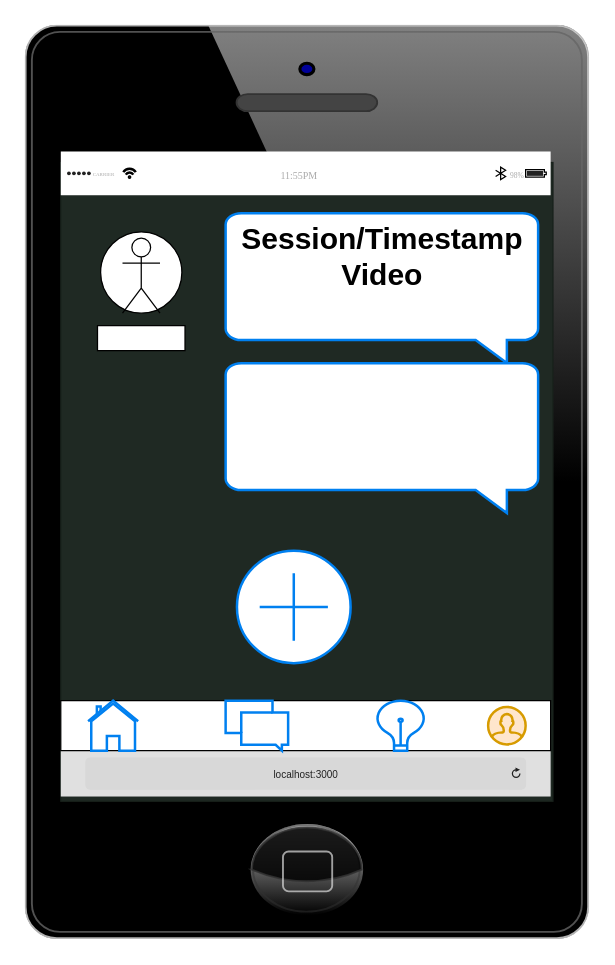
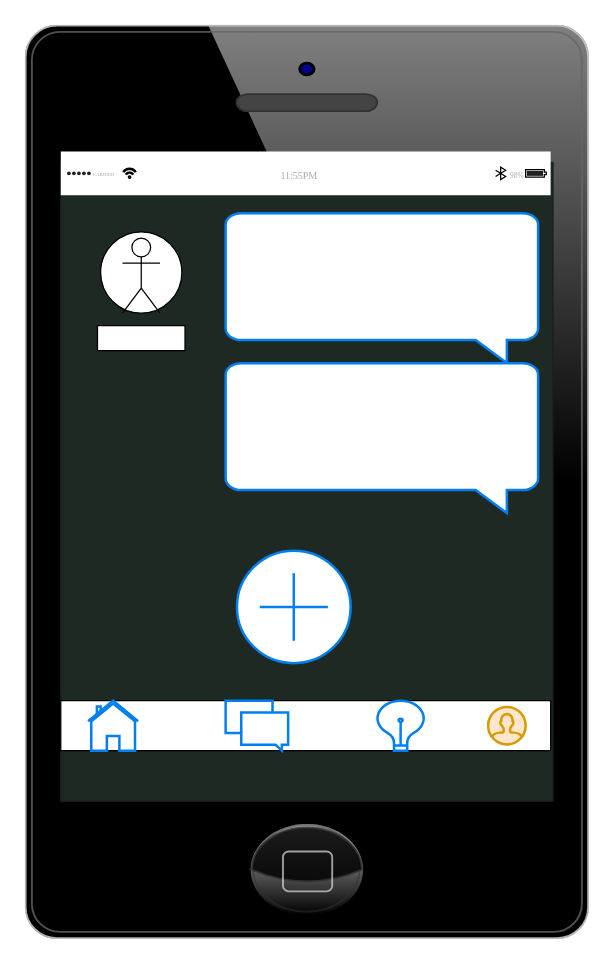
  <mxCell id="0" />
  <mxCell id="1" parent="0" />
  <mxCell id="2" value="" style="group" parent="1" vertex="1" connectable="0"><mxGeometry x="20" y="20" width="450.0" height="730.0" as="geometry" /></mxCell>
  <mxCell id="3" value="" style="verticalLabelPosition=bottom;verticalAlign=top;html=1;shadow=0;dashed=0;strokeWidth=1;shape=mxgraph.ios.iPhone;bgStyle=bgGreen;fillColor=#aaaaaa;sketch=0;" parent="2" vertex="1"><mxGeometry width="450.0" height="730.0" as="geometry" /></mxCell>
  <mxCell id="4" value="" style="html=1;strokeWidth=1;shadow=0;dashed=0;shape=mxgraph.ios7ui.appBar;fillColor=#ffffff;gradientColor=none;sketch=0;hachureGap=4;pointerEvents=0;fontFamily=Architects Daughter;fontSource=https%3A%2F%2Ffonts.googleapis.com%2Fcss%3Ffamily%3DArchitects%2BDaughter;fontSize=20;" parent="2" vertex="1"><mxGeometry x="28.13" y="100.69" width="391.87" height="35" as="geometry" /></mxCell>
  <mxCell id="5" value="CARRIER" style="shape=rect;align=left;fontSize=8;spacingLeft=24;fontSize=4;fontColor=#aaaaaa;strokeColor=none;fillColor=none;spacingTop=4;sketch=0;hachureGap=4;pointerEvents=0;fontFamily=Architects Daughter;fontSource=https%3A%2F%2Ffonts.googleapis.com%2Fcss%3Ffamily%3DArchitects%2BDaughter;" parent="4" vertex="1"><mxGeometry y="0.5" width="50" height="13" relative="1" as="geometry"><mxPoint y="-6.5" as="offset" /></mxGeometry></mxCell>
  <mxCell id="6" value="11:55PM" style="shape=rect;fontSize=8;fontColor=#aaaaaa;strokeColor=none;fillColor=none;spacingTop=4;sketch=0;hachureGap=4;pointerEvents=0;fontFamily=Architects Daughter;fontSource=https%3A%2F%2Ffonts.googleapis.com%2Fcss%3Ffamily%3DArchitects%2BDaughter;" parent="4" vertex="1"><mxGeometry x="0.5" y="0.5" width="50" height="13" relative="1" as="geometry"><mxPoint x="-30" y="-6.5" as="offset" /></mxGeometry></mxCell>
  <mxCell id="7" value="98%" style="shape=rect;align=right;fontSize=8;spacingRight=19;fontSize=6;fontColor=#aaaaaa;strokeColor=none;fillColor=none;spacingTop=4;sketch=0;hachureGap=4;pointerEvents=0;fontFamily=Architects Daughter;fontSource=https%3A%2F%2Ffonts.googleapis.com%2Fcss%3Ffamily%3DArchitects%2BDaughter;" parent="4" vertex="1"><mxGeometry x="1" y="0.5" width="45" height="13" relative="1" as="geometry"><mxPoint x="-45" y="-6.5" as="offset" /></mxGeometry></mxCell>
- <mxCell id="8" value="localhost:3000" style="html=1;strokeWidth=1;shadow=0;dashed=0;shape=mxgraph.ios7ui.url;fillColor=#e0e0e0;strokeColor=#c0c0c0;buttonText=;strokeColor2=#222222;fontColor=#222222;fontSize=8;spacingTop=2;align=center;" parent="2" vertex="1"><mxGeometry x="28.13" y="580" width="391.87" height="36.72" as="geometry" /></mxCell>
  <mxCell id="9" value="" style="rounded=0;whiteSpace=wrap;html=1;" parent="2" vertex="1"><mxGeometry x="28.13" y="540" width="391.87" height="40" as="geometry" /></mxCell>
  <mxCell id="10" value="" style="html=1;verticalLabelPosition=bottom;align=center;labelBackgroundColor=#ffffff;verticalAlign=top;strokeWidth=2;strokeColor=#d79b00;shadow=0;dashed=0;shape=mxgraph.ios7.icons.user;fillColor=#ffe6cc;" parent="2" vertex="1"><mxGeometry x="370" y="545" width="30" height="30" as="geometry" /></mxCell>
  <mxCell id="11" value="" style="html=1;verticalLabelPosition=bottom;align=center;labelBackgroundColor=#ffffff;verticalAlign=top;strokeWidth=2;strokeColor=#0080F0;shadow=0;dashed=0;shape=mxgraph.ios7.icons.home;" parent="2" vertex="1"><mxGeometry x="50.0" y="540" width="40" height="40" as="geometry" /></mxCell>
  <mxCell id="12" value="" style="html=1;verticalLabelPosition=bottom;align=center;labelBackgroundColor=#ffffff;verticalAlign=top;strokeWidth=2;strokeColor=#0080F0;shadow=0;dashed=0;shape=mxgraph.ios7.icons.messages;" parent="2" vertex="1"><mxGeometry x="160" y="540" width="50" height="40" as="geometry" /></mxCell>
  <mxCell id="13" value="" style="html=1;verticalLabelPosition=bottom;align=center;labelBackgroundColor=#ffffff;verticalAlign=top;strokeWidth=2;strokeColor=#0080F0;shadow=0;dashed=0;shape=mxgraph.ios7.icons.lightbulb;" parent="2" vertex="1"><mxGeometry x="280" y="540" width="40" height="40" as="geometry" /></mxCell>
  <mxCell id="14" value="" style="ellipse;whiteSpace=wrap;html=1;aspect=fixed;" parent="2" vertex="1"><mxGeometry x="60" y="165" width="65" height="65" as="geometry" /></mxCell>
  <mxCell id="15" value="" style="shape=umlActor;verticalLabelPosition=bottom;verticalAlign=top;html=1;outlineConnect=0;" parent="2" vertex="1"><mxGeometry x="77.5" y="170" width="30" height="60" as="geometry" /></mxCell>
  <mxCell id="16" value="" style="html=1;verticalLabelPosition=bottom;align=center;labelBackgroundColor=#ffffff;verticalAlign=top;strokeWidth=2;strokeColor=#0080F0;shadow=0;dashed=0;shape=mxgraph.ios7.icons.add;" parent="2" vertex="1"><mxGeometry x="169.07" y="420" width="90.93" height="90" as="geometry" /></mxCell>
  <mxCell id="17" value="" style="html=1;verticalLabelPosition=bottom;align=center;labelBackgroundColor=#ffffff;verticalAlign=top;strokeWidth=2;strokeColor=#0080F0;shadow=0;dashed=0;shape=mxgraph.ios7.icons.message;" vertex="1" parent="2"><mxGeometry x="160" y="150" width="250" height="120" as="geometry" /></mxCell>
- <mxCell id="18" value="Session/Timestamp&lt;br&gt;Video" style="text;strokeColor=none;fillColor=none;html=1;fontSize=24;fontStyle=1;verticalAlign=middle;align=center;" vertex="1" parent="2"><mxGeometry x="180" y="165" width="210" height="40" as="geometry" /></mxCell>
  <mxCell id="19" value="" style="verticalLabelPosition=bottom;verticalAlign=top;html=1;shape=mxgraph.basic.rect;fillColor2=none;strokeWidth=1;size=20;indent=0;" vertex="1" parent="2"><mxGeometry x="57.5" y="240" width="70" height="20" as="geometry" /></mxCell>
  <mxCell id="20" value="" style="html=1;verticalLabelPosition=bottom;align=center;labelBackgroundColor=#ffffff;verticalAlign=top;strokeWidth=2;strokeColor=#0080F0;shadow=0;dashed=0;shape=mxgraph.ios7.icons.message;" vertex="1" parent="2"><mxGeometry x="160" y="270" width="250" height="120" as="geometry" /></mxCell>
